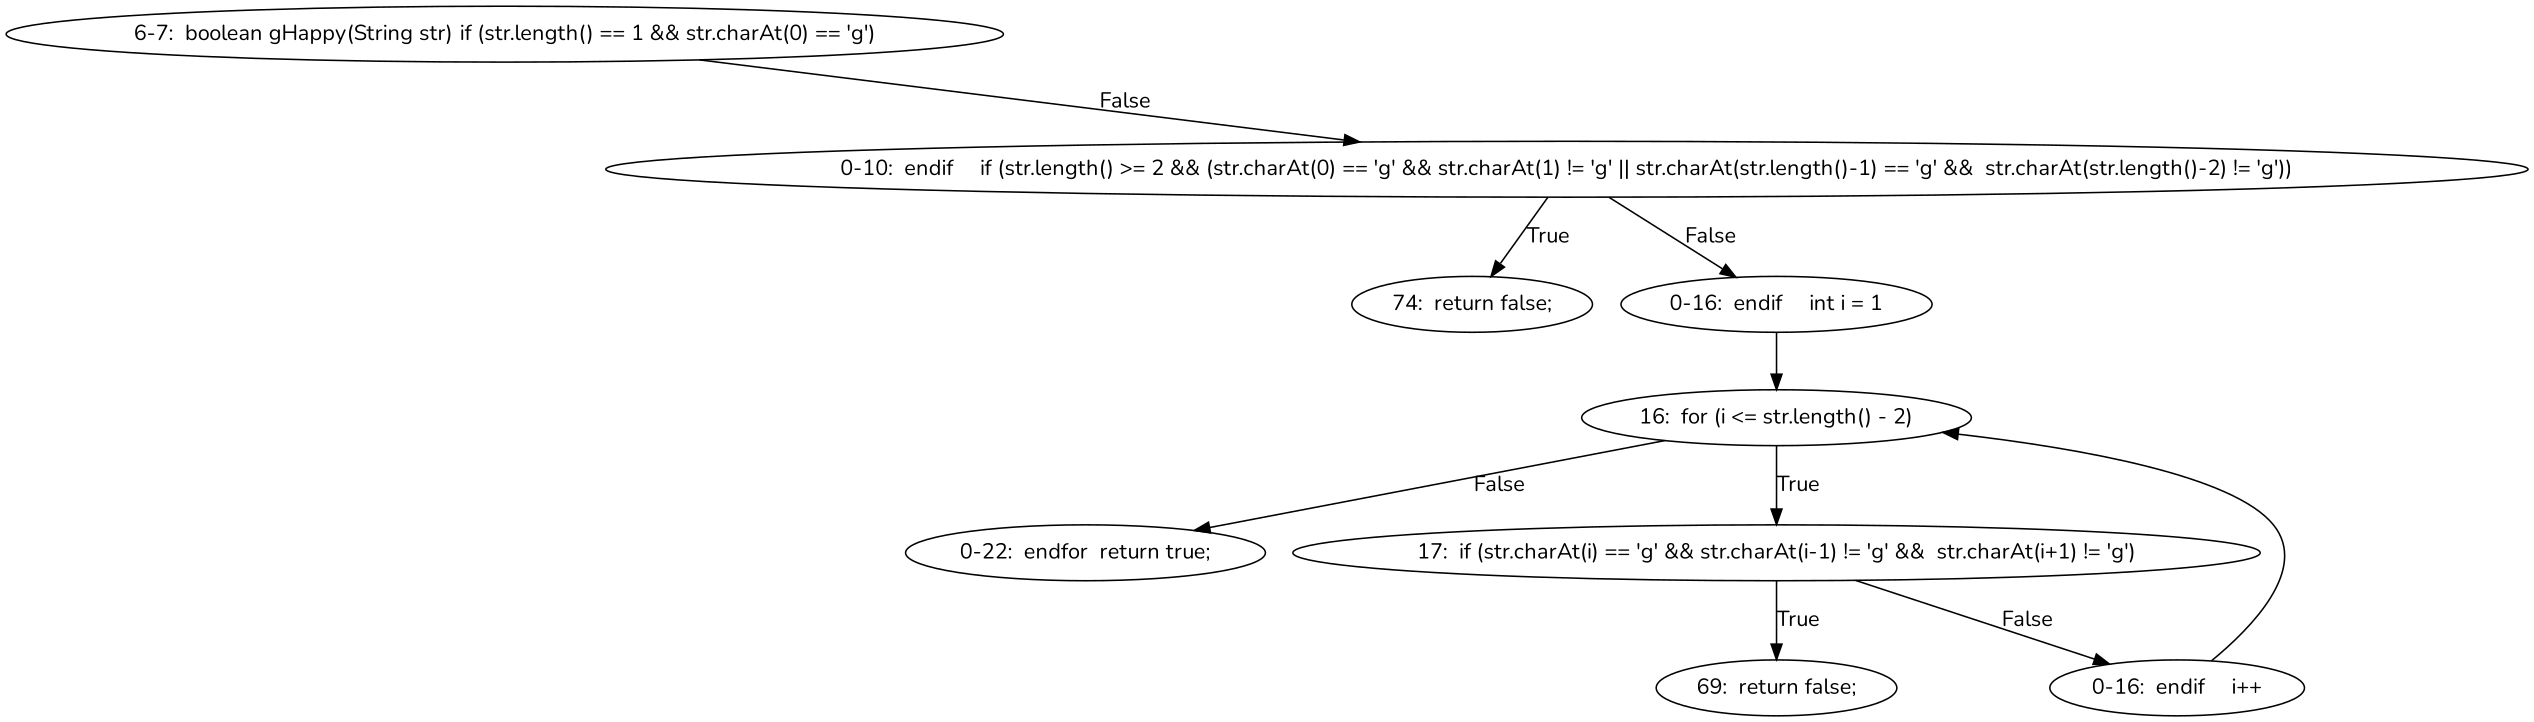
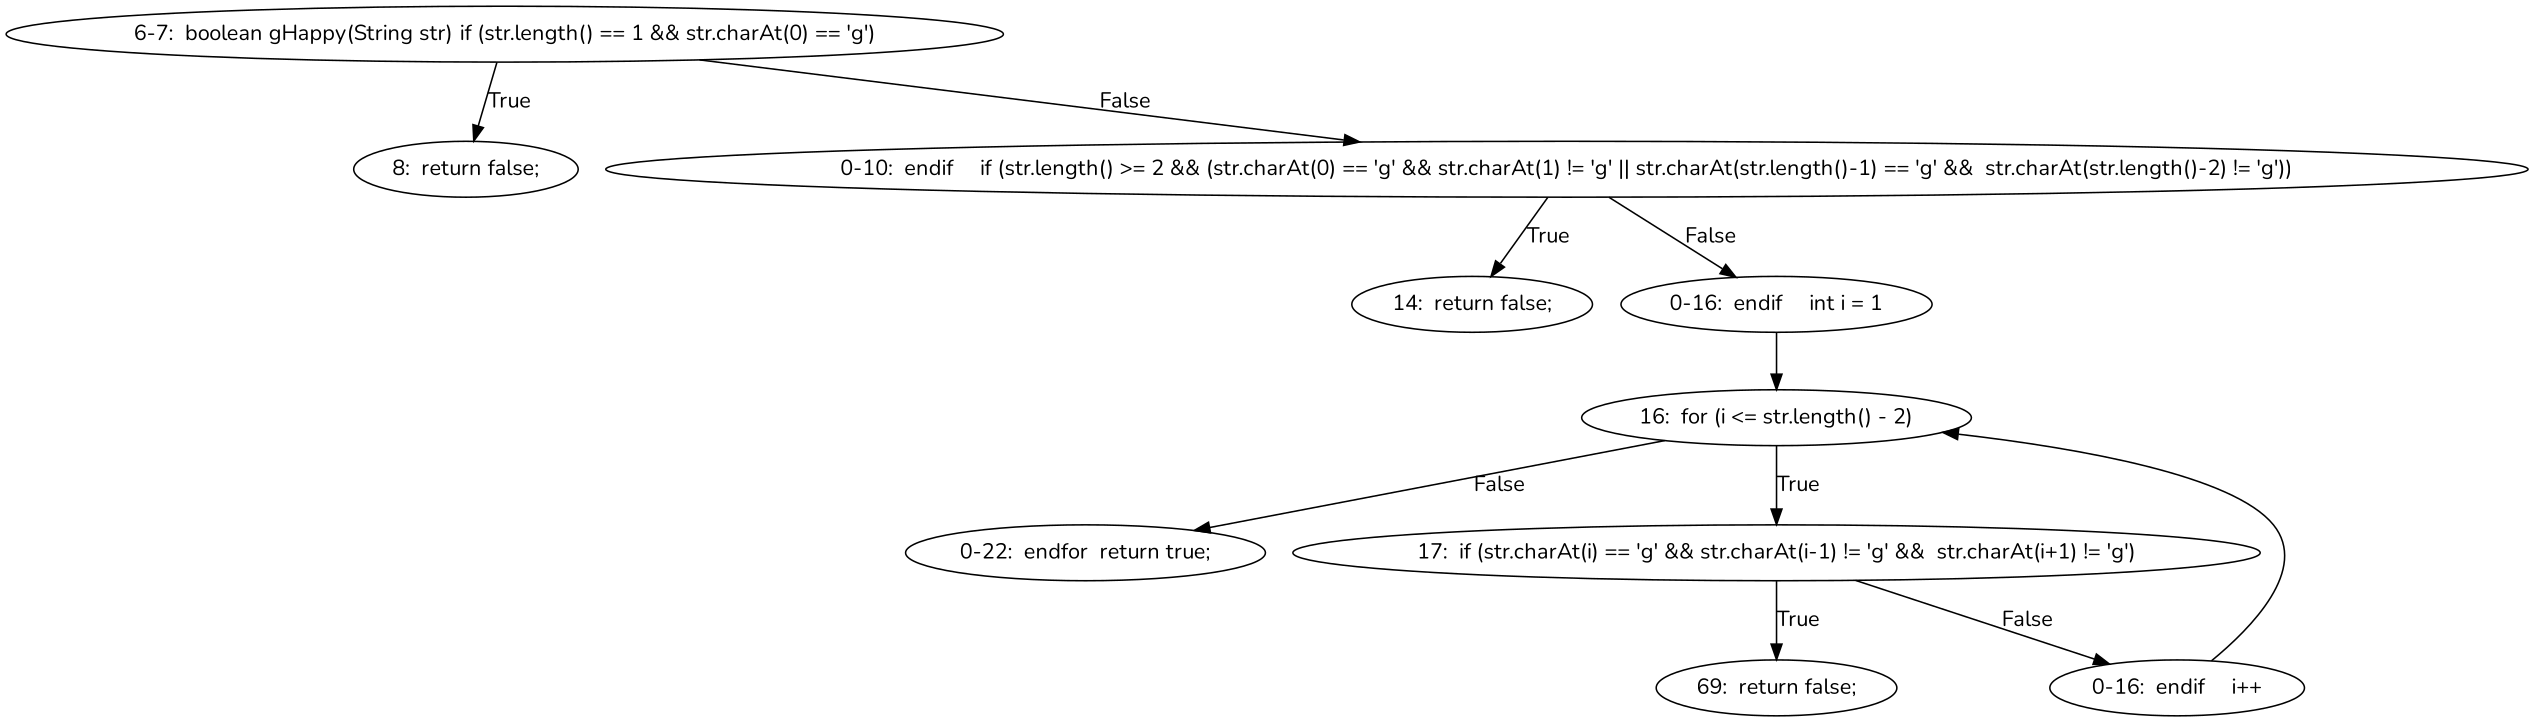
  digraph {
    fontname=Nunito
    node [fontname=Nunito]
    edge [fontname=Nunito]
    n1 [label="6-7:  boolean gHappy(String str)	if (str.length() == 1 && str.charAt(0) == 'g')"]
+   n2 [label="8:  return false;"]
    n3 [label="0-10:  endif	if (str.length() >= 2 && (str.charAt(0) == 'g' && str.charAt(1) != 'g' || str.charAt(str.length()-1) == 'g' &&  str.charAt(str.length()-2) != 'g'))"]
-   n4 [label="74:  return false;"]
+   n4 [label="14:  return false;"]
    n5 [label="0-16:  endif	int i = 1"]
    n6 [label="16:  for (i <= str.length() - 2)"]
    n7 [label="0-22:  endfor	return true;"]
    n8 [label="17:  if (str.charAt(i) == 'g' && str.charAt(i-1) != 'g' &&  str.charAt(i+1) != 'g')"]
    n9 [label="69:  return false;"]
    n10 [label="0-16:  endif	i++"]
+   n1 -> n2 [label=True]
    n1 -> n3 [label=False]
    n3 -> n4 [label=True]
    n3 -> n5 [label=False]
    n5 -> n6
    n6 -> n7 [label=False]
    n6 -> n8 [label=True]
    n8 -> n9 [label=True]
    n8 -> n10 [label=False]
    n10 -> n6
  }
